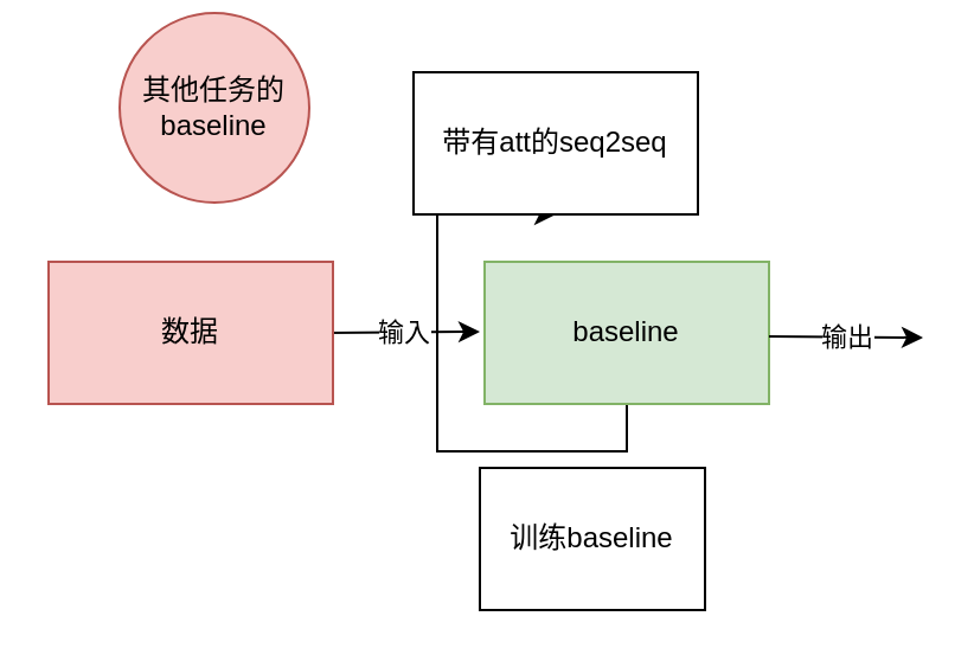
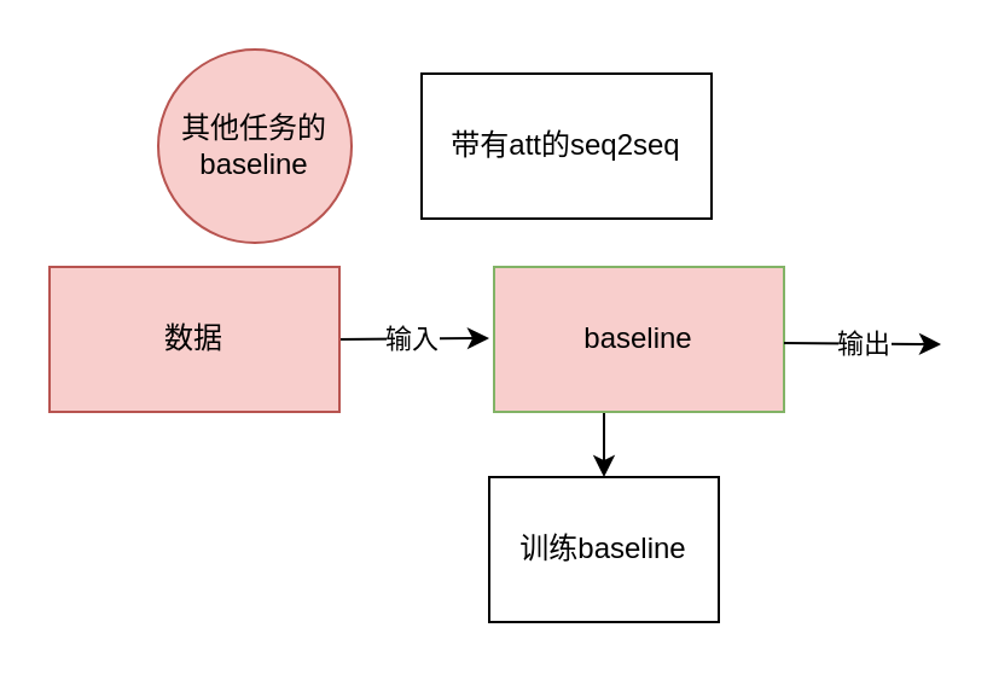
  <mxCell id="0" />
  <mxCell id="1" parent="0" />
- <mxCell id="2" style="edgeStyle=orthogonalEdgeStyle;rounded=0;orthogonalLoop=1;jettySize=auto;html=1;exitX=0.5;exitY=1;exitDx=0;exitDy=0;" edge="1" parent="1" source="3" target="11"><mxGeometry relative="1" as="geometry" /></mxCell>
- <mxCell id="3" value="baseline" style="rounded=0;whiteSpace=wrap;html=1;fillColor=#d5e8d4;strokeColor=#82b366;" vertex="1" parent="1"><mxGeometry x="204" y="110" width="120" height="60" as="geometry" /></mxCell>
+ <mxCell id="2" style="edgeStyle=orthogonalEdgeStyle;rounded=0;orthogonalLoop=1;jettySize=auto;html=1;exitX=0.5;exitY=1;exitDx=0;exitDy=0;entryX=0.5;entryY=0;entryDx=0;entryDy=0;" edge="1" parent="1" source="3" target="8"><mxGeometry relative="1" as="geometry" /></mxCell>
+ <mxCell id="3" value="baseline" style="rounded=0;whiteSpace=wrap;html=1;fillColor=#f8cecc;strokeColor=#82b366;" vertex="1" parent="1"><mxGeometry x="204" y="110" width="120" height="60" as="geometry" /></mxCell>
  <mxCell id="4" value="" style="endArrow=classic;html=1;rounded=0;" edge="1" parent="1"><mxGeometry relative="1" as="geometry"><mxPoint x="138" y="140" as="sourcePoint" /><mxPoint x="202" y="139.5" as="targetPoint" /></mxGeometry></mxCell>
  <mxCell id="5" value="输入" style="edgeLabel;resizable=0;html=1;align=center;verticalAlign=middle;" connectable="0" vertex="1" parent="4"><mxGeometry relative="1" as="geometry" /></mxCell>
  <mxCell id="6" value="" style="endArrow=classic;html=1;rounded=0;" edge="1" parent="1"><mxGeometry relative="1" as="geometry"><mxPoint x="324" y="141.5" as="sourcePoint" /><mxPoint x="389" y="142" as="targetPoint" /></mxGeometry></mxCell>
  <mxCell id="7" value="输出" style="edgeLabel;resizable=0;html=1;align=center;verticalAlign=middle;" connectable="0" vertex="1" parent="6"><mxGeometry relative="1" as="geometry" /></mxCell>
  <mxCell id="8" value="训练baseline" style="rounded=0;whiteSpace=wrap;html=1;" vertex="1" parent="1"><mxGeometry x="202" y="197" width="95" height="60" as="geometry" /></mxCell>
  <mxCell id="9" value="数据" style="rounded=0;whiteSpace=wrap;html=1;fillColor=#f8cecc;strokeColor=#b85450;" vertex="1" parent="1"><mxGeometry x="20" y="110" width="120" height="60" as="geometry" /></mxCell>
- <mxCell id="10" value="其他任务的baseline" style="ellipse;whiteSpace=wrap;html=1;aspect=fixed;fillColor=#f8cecc;strokeColor=#b85450;" vertex="1" parent="1"><mxGeometry x="50" y="5" width="80" height="80" as="geometry" /></mxCell>
+ <mxCell id="10" value="其他任务的baseline" style="ellipse;whiteSpace=wrap;html=1;aspect=fixed;fillColor=#f8cecc;strokeColor=#b85450;" vertex="1" parent="1"><mxGeometry x="65" y="20" width="80" height="80" as="geometry" /></mxCell>
  <mxCell id="11" value="带有att的seq2seq" style="rounded=0;whiteSpace=wrap;html=1;" vertex="1" parent="1"><mxGeometry x="174" y="30" width="120" height="60" as="geometry" /></mxCell>
